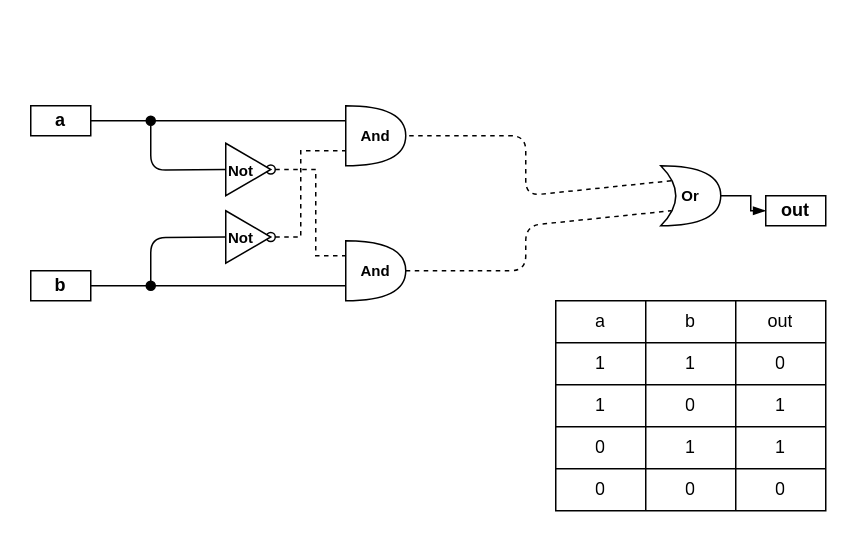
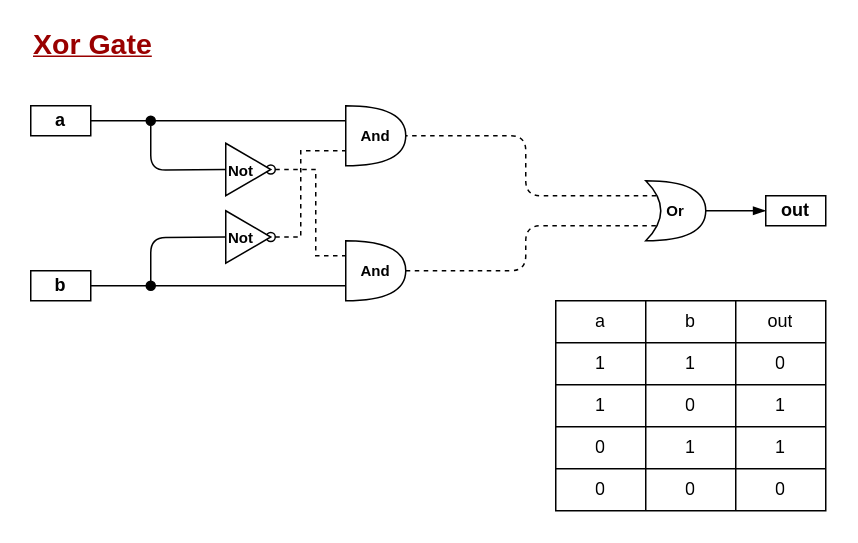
  <mxCell id="0" />
  <mxCell id="1" parent="0" />
  <mxCell id="2" value="&lt;b&gt;a&lt;/b&gt;" style="text;html=1;fillColor=none;align=center;verticalAlign=middle;whiteSpace=wrap;rounded=0;strokeColor=#000000;" vertex="1" parent="1"><mxGeometry x="20" y="70" width="40" height="20" as="geometry" /></mxCell>
  <mxCell id="3" value="&lt;b&gt;b&lt;/b&gt;" style="text;html=1;fillColor=none;align=center;verticalAlign=middle;whiteSpace=wrap;rounded=0;strokeColor=#000000;" vertex="1" parent="1"><mxGeometry x="20" y="180" width="40" height="20" as="geometry" /></mxCell>
  <mxCell id="4" value="" style="edgeStyle=orthogonalEdgeStyle;rounded=0;orthogonalLoop=1;jettySize=auto;html=1;entryX=0;entryY=0.25;entryDx=0;entryDy=0;entryPerimeter=0;dashed=1;endArrow=none;endFill=0;startArrow=oval;startFill=0;" edge="1" parent="1" source="5" target="7"><mxGeometry relative="1" as="geometry"><Array as="points"><mxPoint x="210" y="113" /><mxPoint x="210" y="170" /></Array></mxGeometry></mxCell>
  <mxCell id="5" value="&lt;font size=&quot;1&quot;&gt;&lt;b&gt;Not&lt;/b&gt;&lt;/font&gt;" style="triangle;whiteSpace=wrap;html=1;align=left;" vertex="1" parent="1"><mxGeometry x="150" y="95" width="30" height="35" as="geometry" /></mxCell>
  <mxCell id="6" value="" style="endArrow=none;html=1;entryX=0;entryY=0.75;entryDx=0;entryDy=0;entryPerimeter=0;exitX=1;exitY=0.5;exitDx=0;exitDy=0;" edge="1" parent="1" target="7" source="3"><mxGeometry width="50" height="50" relative="1" as="geometry"><mxPoint x="60" y="130" as="sourcePoint" /><mxPoint x="200" y="160" as="targetPoint" /><Array as="points" /></mxGeometry></mxCell>
  <mxCell id="7" value="&lt;font size=&quot;1&quot;&gt;&lt;b&gt;And&lt;/b&gt;&lt;/font&gt;" style="shape=or;whiteSpace=wrap;html=1;" vertex="1" parent="1"><mxGeometry x="230" y="160" width="40" height="40" as="geometry" /></mxCell>
  <mxCell id="8" value="&lt;font size=&quot;1&quot;&gt;&lt;b&gt;And&lt;/b&gt;&lt;/font&gt;" style="shape=or;whiteSpace=wrap;html=1;" vertex="1" parent="1"><mxGeometry x="230" y="70" width="40" height="40" as="geometry" /></mxCell>
  <mxCell id="9" value="" style="endArrow=none;html=1;entryX=0;entryY=0.25;entryDx=0;entryDy=0;entryPerimeter=0;" edge="1" parent="1" source="2" target="8"><mxGeometry width="50" height="50" relative="1" as="geometry"><mxPoint x="240" y="160" as="sourcePoint" /><mxPoint x="290" y="90" as="targetPoint" /><Array as="points" /></mxGeometry></mxCell>
  <mxCell id="10" value="" style="endArrow=none;html=1;entryX=1;entryY=0.5;entryDx=0;entryDy=0;entryPerimeter=0;dashed=1;exitX=0.175;exitY=0.25;exitDx=0;exitDy=0;exitPerimeter=0;" edge="1" parent="1" source="12" target="8"><mxGeometry width="50" height="50" relative="1" as="geometry"><mxPoint x="400" y="100" as="sourcePoint" /><mxPoint x="290" y="110" as="targetPoint" /><Array as="points"><mxPoint x="350" y="130" /><mxPoint x="350" y="90" /></Array></mxGeometry></mxCell>
  <mxCell id="11" value="" style="edgeStyle=orthogonalEdgeStyle;rounded=0;orthogonalLoop=1;jettySize=auto;html=1;startArrow=none;startFill=0;endArrow=blockThin;endFill=1;" edge="1" parent="1" source="12" target="13"><mxGeometry relative="1" as="geometry" /></mxCell>
- <mxCell id="12" value="&lt;font size=&quot;1&quot;&gt;&lt;b&gt;Or&lt;/b&gt;&lt;/font&gt;" style="shape=xor;whiteSpace=wrap;html=1;" vertex="1" parent="1"><mxGeometry x="440" y="110" width="40" height="40" as="geometry" /></mxCell>
+ <mxCell id="12" value="&lt;font size=&quot;1&quot;&gt;&lt;b&gt;Or&lt;/b&gt;&lt;/font&gt;" style="shape=xor;whiteSpace=wrap;html=1;" vertex="1" parent="1"><mxGeometry x="430" y="120" width="40" height="40" as="geometry" /></mxCell>
  <mxCell id="13" value="&lt;b&gt;out&lt;/b&gt;" style="text;html=1;fillColor=none;align=center;verticalAlign=middle;whiteSpace=wrap;rounded=0;strokeColor=#000000;" vertex="1" parent="1"><mxGeometry x="510" y="130" width="40" height="20" as="geometry" /></mxCell>
+ <mxCell id="14" value="&lt;b&gt;&lt;font style=&quot;font-size: 19px&quot; color=&quot;#990000&quot;&gt;&lt;u&gt;Xor Gate&lt;/u&gt;&lt;/font&gt;&lt;/b&gt;" style="text;html=1;strokeColor=none;fillColor=none;align=left;verticalAlign=middle;whiteSpace=wrap;rounded=0;" vertex="1" parent="1"><mxGeometry x="20" y="20" width="210" height="20" as="geometry" /></mxCell>
  <mxCell id="15" value="" style="edgeStyle=orthogonalEdgeStyle;rounded=0;orthogonalLoop=1;jettySize=auto;html=1;startArrow=oval;startFill=0;endArrow=none;endFill=0;dashed=1;" edge="1" parent="1" source="16"><mxGeometry relative="1" as="geometry"><mxPoint x="230" y="100" as="targetPoint" /><Array as="points"><mxPoint x="200" y="158" /><mxPoint x="200" y="100" /></Array></mxGeometry></mxCell>
  <mxCell id="16" value="&lt;font size=&quot;1&quot;&gt;&lt;b&gt;Not&lt;/b&gt;&lt;/font&gt;" style="triangle;whiteSpace=wrap;html=1;align=left;" vertex="1" parent="1"><mxGeometry x="150" y="140" width="30" height="35" as="geometry" /></mxCell>
  <mxCell id="17" value="" style="endArrow=oval;html=1;exitX=0;exitY=0.5;exitDx=0;exitDy=0;startArrow=none;startFill=0;endFill=1;" edge="1" parent="1" source="16"><mxGeometry width="50" height="50" relative="1" as="geometry"><mxPoint x="240" y="160" as="sourcePoint" /><mxPoint x="100" y="190" as="targetPoint" /><Array as="points"><mxPoint x="100" y="158" /></Array></mxGeometry></mxCell>
  <mxCell id="18" value="" style="endArrow=none;html=1;entryX=0;entryY=0.5;entryDx=0;entryDy=0;startArrow=oval;startFill=1;" edge="1" parent="1" target="5"><mxGeometry width="50" height="50" relative="1" as="geometry"><mxPoint x="100" y="80" as="sourcePoint" /><mxPoint x="290" y="110" as="targetPoint" /><Array as="points"><mxPoint x="100" y="113" /></Array></mxGeometry></mxCell>
  <mxCell id="19" value="" style="endArrow=none;html=1;dashed=1;entryX=0.175;entryY=0.75;entryDx=0;entryDy=0;entryPerimeter=0;exitX=1;exitY=0.5;exitDx=0;exitDy=0;exitPerimeter=0;" edge="1" parent="1" source="7" target="12"><mxGeometry width="50" height="50" relative="1" as="geometry"><mxPoint x="240" y="160" as="sourcePoint" /><mxPoint x="290" y="110" as="targetPoint" /><Array as="points"><mxPoint x="350" y="180" /><mxPoint x="350" y="150" /></Array></mxGeometry></mxCell>
  <mxCell id="20" value="" style="shape=table;html=1;whiteSpace=wrap;startSize=0;container=1;collapsible=0;childLayout=tableLayout;" vertex="1" parent="1"><mxGeometry x="370" y="200" width="180" height="140" as="geometry" /></mxCell>
  <mxCell id="21" value="" style="shape=partialRectangle;html=1;whiteSpace=wrap;collapsible=0;dropTarget=0;pointerEvents=0;fillColor=none;top=0;left=0;bottom=0;right=0;points=[[0,0.5],[1,0.5]];portConstraint=eastwest;" vertex="1" parent="20"><mxGeometry width="180" height="28" as="geometry" /></mxCell>
  <mxCell id="22" value="a" style="shape=partialRectangle;html=1;whiteSpace=wrap;connectable=0;overflow=hidden;fillColor=none;top=0;left=0;bottom=0;right=0;" vertex="1" parent="21"><mxGeometry width="60" height="28" as="geometry" /></mxCell>
  <mxCell id="23" value="b" style="shape=partialRectangle;html=1;whiteSpace=wrap;connectable=0;overflow=hidden;fillColor=none;top=0;left=0;bottom=0;right=0;" vertex="1" parent="21"><mxGeometry x="60" width="60" height="28" as="geometry" /></mxCell>
  <mxCell id="24" value="out" style="shape=partialRectangle;html=1;whiteSpace=wrap;connectable=0;overflow=hidden;fillColor=none;top=0;left=0;bottom=0;right=0;" vertex="1" parent="21"><mxGeometry x="120" width="60" height="28" as="geometry" /></mxCell>
  <mxCell id="25" value="" style="shape=partialRectangle;html=1;whiteSpace=wrap;collapsible=0;dropTarget=0;pointerEvents=0;fillColor=none;top=0;left=0;bottom=0;right=0;points=[[0,0.5],[1,0.5]];portConstraint=eastwest;" vertex="1" parent="20"><mxGeometry y="28" width="180" height="28" as="geometry" /></mxCell>
  <mxCell id="26" value="1" style="shape=partialRectangle;html=1;whiteSpace=wrap;connectable=0;overflow=hidden;fillColor=none;top=0;left=0;bottom=0;right=0;" vertex="1" parent="25"><mxGeometry width="60" height="28" as="geometry" /></mxCell>
  <mxCell id="27" value="1" style="shape=partialRectangle;html=1;whiteSpace=wrap;connectable=0;overflow=hidden;fillColor=none;top=0;left=0;bottom=0;right=0;" vertex="1" parent="25"><mxGeometry x="60" width="60" height="28" as="geometry" /></mxCell>
  <mxCell id="28" value="0" style="shape=partialRectangle;html=1;whiteSpace=wrap;connectable=0;overflow=hidden;fillColor=none;top=0;left=0;bottom=0;right=0;" vertex="1" parent="25"><mxGeometry x="120" width="60" height="28" as="geometry" /></mxCell>
  <mxCell id="29" value="" style="shape=partialRectangle;html=1;whiteSpace=wrap;collapsible=0;dropTarget=0;pointerEvents=0;fillColor=none;top=0;left=0;bottom=0;right=0;points=[[0,0.5],[1,0.5]];portConstraint=eastwest;" vertex="1" parent="20"><mxGeometry y="56" width="180" height="28" as="geometry" /></mxCell>
  <mxCell id="30" value="1" style="shape=partialRectangle;html=1;whiteSpace=wrap;connectable=0;overflow=hidden;fillColor=none;top=0;left=0;bottom=0;right=0;" vertex="1" parent="29"><mxGeometry width="60" height="28" as="geometry" /></mxCell>
  <mxCell id="31" value="0" style="shape=partialRectangle;html=1;whiteSpace=wrap;connectable=0;overflow=hidden;fillColor=none;top=0;left=0;bottom=0;right=0;" vertex="1" parent="29"><mxGeometry x="60" width="60" height="28" as="geometry" /></mxCell>
  <mxCell id="32" value="1" style="shape=partialRectangle;html=1;whiteSpace=wrap;connectable=0;overflow=hidden;fillColor=none;top=0;left=0;bottom=0;right=0;" vertex="1" parent="29"><mxGeometry x="120" width="60" height="28" as="geometry" /></mxCell>
  <mxCell id="33" value="" style="shape=partialRectangle;html=1;whiteSpace=wrap;collapsible=0;dropTarget=0;pointerEvents=0;fillColor=none;top=0;left=0;bottom=0;right=0;points=[[0,0.5],[1,0.5]];portConstraint=eastwest;" vertex="1" parent="20"><mxGeometry y="84" width="180" height="28" as="geometry" /></mxCell>
  <mxCell id="34" value="0" style="shape=partialRectangle;html=1;whiteSpace=wrap;connectable=0;overflow=hidden;fillColor=none;top=0;left=0;bottom=0;right=0;" vertex="1" parent="33"><mxGeometry width="60" height="28" as="geometry" /></mxCell>
  <mxCell id="35" value="1" style="shape=partialRectangle;html=1;whiteSpace=wrap;connectable=0;overflow=hidden;fillColor=none;top=0;left=0;bottom=0;right=0;" vertex="1" parent="33"><mxGeometry x="60" width="60" height="28" as="geometry" /></mxCell>
  <mxCell id="36" value="1" style="shape=partialRectangle;html=1;whiteSpace=wrap;connectable=0;overflow=hidden;fillColor=none;top=0;left=0;bottom=0;right=0;" vertex="1" parent="33"><mxGeometry x="120" width="60" height="28" as="geometry" /></mxCell>
  <mxCell id="37" value="" style="shape=partialRectangle;html=1;whiteSpace=wrap;collapsible=0;dropTarget=0;pointerEvents=0;fillColor=none;top=0;left=0;bottom=0;right=0;points=[[0,0.5],[1,0.5]];portConstraint=eastwest;" vertex="1" parent="20"><mxGeometry y="112" width="180" height="28" as="geometry" /></mxCell>
  <mxCell id="38" value="0" style="shape=partialRectangle;html=1;whiteSpace=wrap;connectable=0;overflow=hidden;fillColor=none;top=0;left=0;bottom=0;right=0;" vertex="1" parent="37"><mxGeometry width="60" height="28" as="geometry" /></mxCell>
  <mxCell id="39" value="0" style="shape=partialRectangle;html=1;whiteSpace=wrap;connectable=0;overflow=hidden;fillColor=none;top=0;left=0;bottom=0;right=0;" vertex="1" parent="37"><mxGeometry x="60" width="60" height="28" as="geometry" /></mxCell>
  <mxCell id="40" value="0" style="shape=partialRectangle;html=1;whiteSpace=wrap;connectable=0;overflow=hidden;fillColor=none;top=0;left=0;bottom=0;right=0;" vertex="1" parent="37"><mxGeometry x="120" width="60" height="28" as="geometry" /></mxCell>
